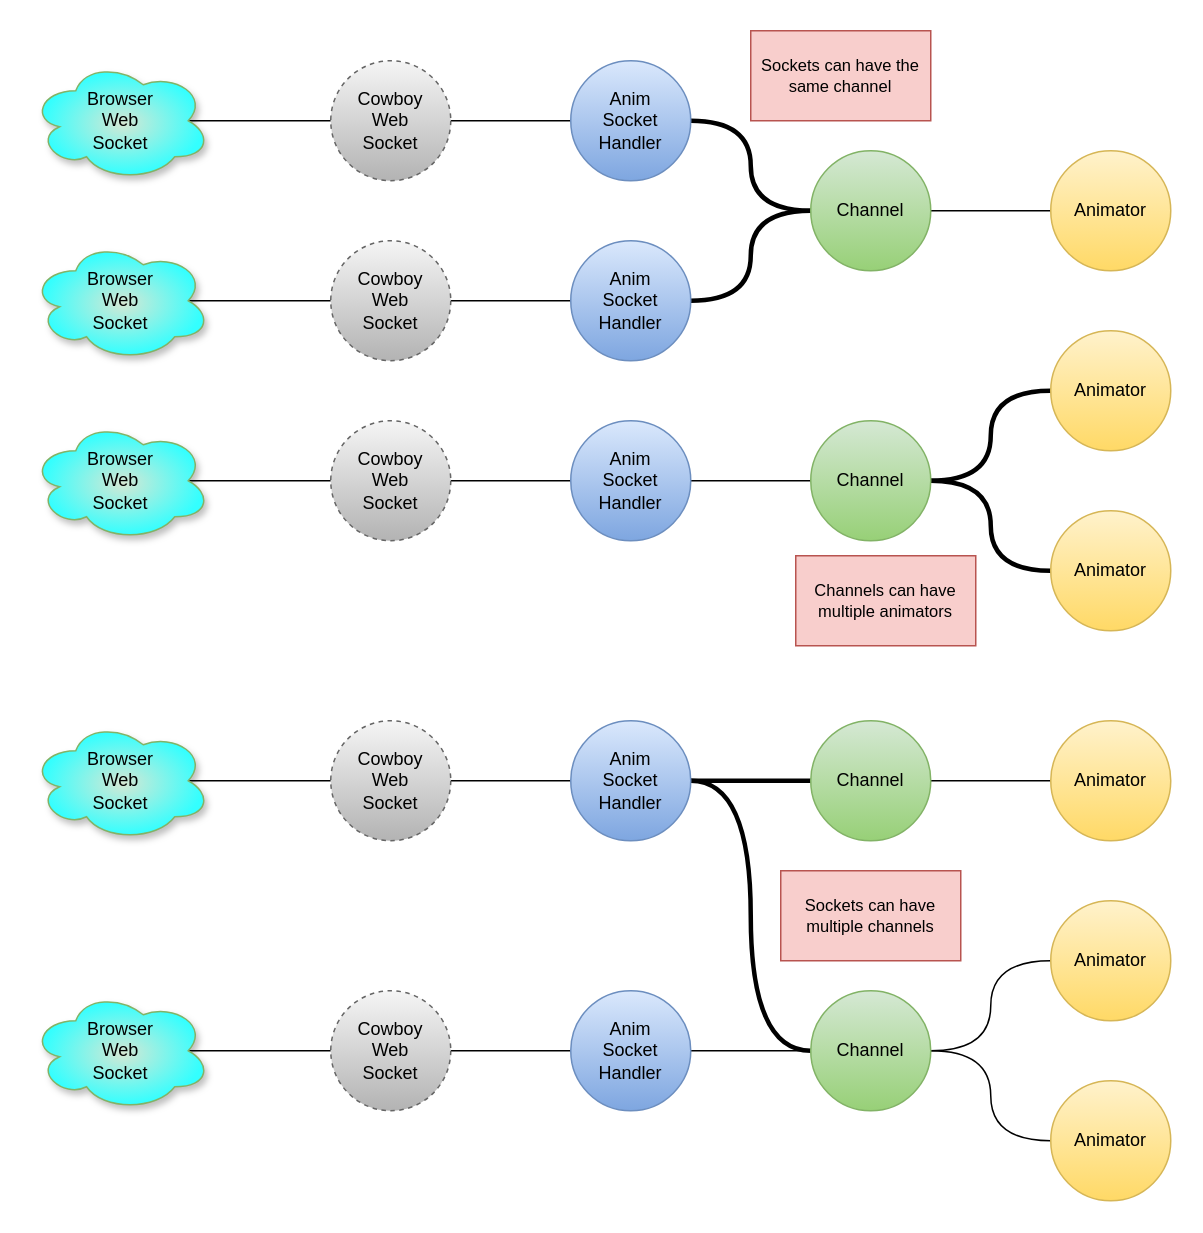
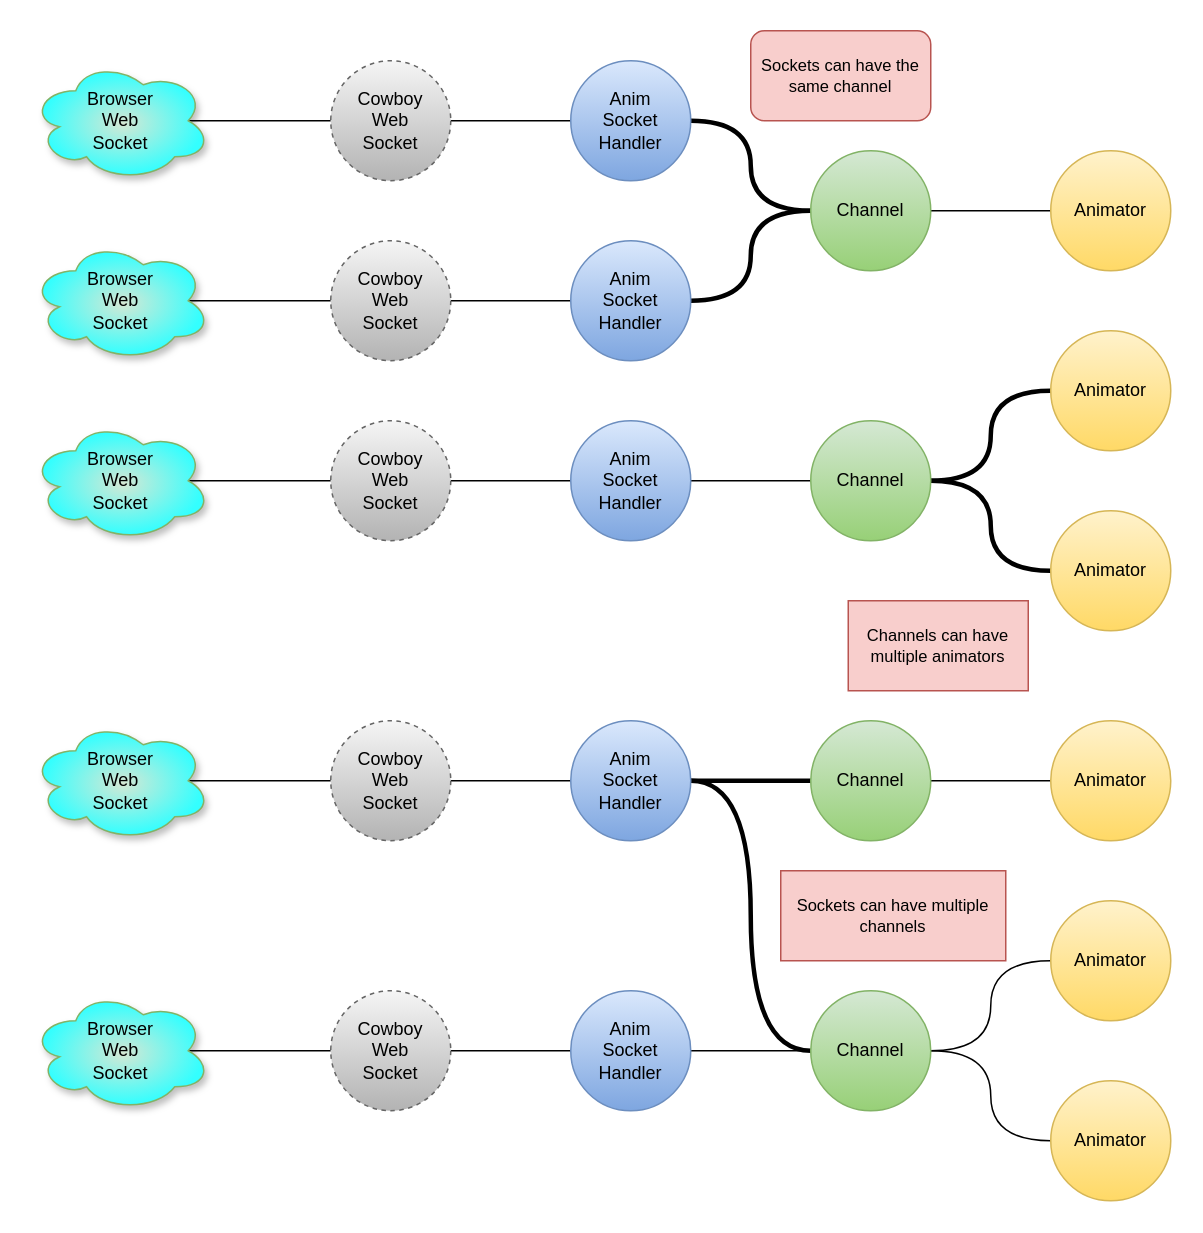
  <mxCell id="0" />
  <mxCell id="1" parent="0" />
  <mxCell id="2" style="edgeStyle=orthogonalEdgeStyle;rounded=0;orthogonalLoop=1;jettySize=auto;html=1;exitX=0.875;exitY=0.5;exitDx=0;exitDy=0;exitPerimeter=0;entryX=0;entryY=0.5;entryDx=0;entryDy=0;endArrow=none;startFill=0;" edge="1" parent="1" source="3" target="5"><mxGeometry relative="1" as="geometry" /></mxCell>
  <mxCell id="3" value="Browser&lt;div&gt;Web&lt;/div&gt;&lt;div&gt;Socket&lt;/div&gt;" style="ellipse;shape=cloud;whiteSpace=wrap;html=1;fillStyle=auto;fillColor=#d5e8d4;strokeColor=#82b366;gradientColor=#33FFFF;gradientDirection=radial;shadow=1;" vertex="1" parent="1"><mxGeometry x="20" y="40" width="120" height="80" as="geometry" /></mxCell>
  <mxCell id="4" style="edgeStyle=orthogonalEdgeStyle;shape=connector;rounded=0;orthogonalLoop=1;jettySize=auto;html=1;exitX=1;exitY=0.5;exitDx=0;exitDy=0;entryX=0;entryY=0.5;entryDx=0;entryDy=0;strokeColor=default;align=center;verticalAlign=middle;fontFamily=Helvetica;fontSize=11;fontColor=default;labelBackgroundColor=default;startFill=0;endArrow=none;" edge="1" parent="1" source="5" target="7"><mxGeometry relative="1" as="geometry" /></mxCell>
  <mxCell id="5" value="Cowboy&lt;div&gt;Web&lt;/div&gt;&lt;div&gt;Socket&lt;/div&gt;" style="ellipse;whiteSpace=wrap;html=1;aspect=fixed;dashed=1;fillColor=#f5f5f5;strokeColor=#666666;gradientColor=#b3b3b3;" vertex="1" parent="1"><mxGeometry x="220" y="40" width="80" height="80" as="geometry" /></mxCell>
  <mxCell id="6" style="edgeStyle=orthogonalEdgeStyle;shape=connector;rounded=0;orthogonalLoop=1;jettySize=auto;html=1;exitX=1;exitY=0.5;exitDx=0;exitDy=0;entryX=0;entryY=0.5;entryDx=0;entryDy=0;strokeColor=default;align=center;verticalAlign=middle;fontFamily=Helvetica;fontSize=11;fontColor=default;labelBackgroundColor=default;startFill=0;endArrow=none;curved=1;strokeWidth=3;" edge="1" parent="1" source="7" target="21"><mxGeometry relative="1" as="geometry" /></mxCell>
  <mxCell id="7" value="Anim&lt;div&gt;Socket&lt;/div&gt;&lt;div&gt;Handler&lt;/div&gt;" style="ellipse;whiteSpace=wrap;html=1;aspect=fixed;fillColor=#dae8fc;gradientColor=#7ea6e0;strokeColor=#6c8ebf;" vertex="1" parent="1"><mxGeometry x="380" y="40" width="80" height="80" as="geometry" /></mxCell>
  <mxCell id="8" style="edgeStyle=orthogonalEdgeStyle;rounded=0;orthogonalLoop=1;jettySize=auto;html=1;exitX=0.875;exitY=0.5;exitDx=0;exitDy=0;exitPerimeter=0;entryX=0;entryY=0.5;entryDx=0;entryDy=0;endArrow=none;startFill=0;" edge="1" source="9" target="11" parent="1"><mxGeometry relative="1" as="geometry" /></mxCell>
  <mxCell id="9" value="Browser&lt;div&gt;Web&lt;/div&gt;&lt;div&gt;Socket&lt;/div&gt;" style="ellipse;shape=cloud;whiteSpace=wrap;html=1;fillStyle=auto;fillColor=#d5e8d4;strokeColor=#82b366;gradientColor=#33FFFF;gradientDirection=radial;shadow=1;" vertex="1" parent="1"><mxGeometry x="20" y="160" width="120" height="80" as="geometry" /></mxCell>
  <mxCell id="10" style="edgeStyle=orthogonalEdgeStyle;shape=connector;rounded=0;orthogonalLoop=1;jettySize=auto;html=1;exitX=1;exitY=0.5;exitDx=0;exitDy=0;entryX=0;entryY=0.5;entryDx=0;entryDy=0;strokeColor=default;align=center;verticalAlign=middle;fontFamily=Helvetica;fontSize=11;fontColor=default;labelBackgroundColor=default;startFill=0;endArrow=none;" edge="1" source="11" target="13" parent="1"><mxGeometry relative="1" as="geometry" /></mxCell>
  <mxCell id="11" value="Cowboy&lt;div&gt;Web&lt;/div&gt;&lt;div&gt;Socket&lt;/div&gt;" style="ellipse;whiteSpace=wrap;html=1;aspect=fixed;dashed=1;fillColor=#f5f5f5;strokeColor=#666666;gradientColor=#b3b3b3;" vertex="1" parent="1"><mxGeometry x="220" y="160" width="80" height="80" as="geometry" /></mxCell>
  <mxCell id="12" style="edgeStyle=orthogonalEdgeStyle;shape=connector;rounded=0;orthogonalLoop=1;jettySize=auto;html=1;exitX=1;exitY=0.5;exitDx=0;exitDy=0;entryX=0;entryY=0.5;entryDx=0;entryDy=0;strokeColor=default;align=center;verticalAlign=middle;fontFamily=Helvetica;fontSize=11;fontColor=default;labelBackgroundColor=default;startFill=0;endArrow=none;curved=1;strokeWidth=3;" edge="1" parent="1" source="13" target="21"><mxGeometry relative="1" as="geometry" /></mxCell>
  <mxCell id="13" value="Anim&lt;div&gt;Socket&lt;/div&gt;&lt;div&gt;Handler&lt;/div&gt;" style="ellipse;whiteSpace=wrap;html=1;aspect=fixed;fillColor=#dae8fc;gradientColor=#7ea6e0;strokeColor=#6c8ebf;" vertex="1" parent="1"><mxGeometry x="380" y="160" width="80" height="80" as="geometry" /></mxCell>
  <mxCell id="14" style="edgeStyle=orthogonalEdgeStyle;rounded=0;orthogonalLoop=1;jettySize=auto;html=1;exitX=0.875;exitY=0.5;exitDx=0;exitDy=0;exitPerimeter=0;entryX=0;entryY=0.5;entryDx=0;entryDy=0;endArrow=none;startFill=0;" edge="1" source="15" target="17" parent="1"><mxGeometry relative="1" as="geometry" /></mxCell>
  <mxCell id="15" value="Browser&lt;div&gt;Web&lt;/div&gt;&lt;div&gt;Socket&lt;/div&gt;" style="ellipse;shape=cloud;whiteSpace=wrap;html=1;fillStyle=auto;fillColor=#d5e8d4;strokeColor=#82b366;gradientColor=#33FFFF;gradientDirection=radial;shadow=1;" vertex="1" parent="1"><mxGeometry x="20" y="280" width="120" height="80" as="geometry" /></mxCell>
  <mxCell id="16" style="edgeStyle=orthogonalEdgeStyle;shape=connector;rounded=0;orthogonalLoop=1;jettySize=auto;html=1;exitX=1;exitY=0.5;exitDx=0;exitDy=0;entryX=0;entryY=0.5;entryDx=0;entryDy=0;strokeColor=default;align=center;verticalAlign=middle;fontFamily=Helvetica;fontSize=11;fontColor=default;labelBackgroundColor=default;startFill=0;endArrow=none;" edge="1" source="17" target="19" parent="1"><mxGeometry relative="1" as="geometry" /></mxCell>
  <mxCell id="17" value="Cowboy&lt;div&gt;Web&lt;/div&gt;&lt;div&gt;Socket&lt;/div&gt;" style="ellipse;whiteSpace=wrap;html=1;aspect=fixed;dashed=1;fillColor=#f5f5f5;strokeColor=#666666;gradientColor=#b3b3b3;" vertex="1" parent="1"><mxGeometry x="220" y="280" width="80" height="80" as="geometry" /></mxCell>
  <mxCell id="18" style="edgeStyle=orthogonalEdgeStyle;shape=connector;curved=1;rounded=0;orthogonalLoop=1;jettySize=auto;html=1;exitX=1;exitY=0.5;exitDx=0;exitDy=0;entryX=0;entryY=0.5;entryDx=0;entryDy=0;strokeColor=default;align=center;verticalAlign=middle;fontFamily=Helvetica;fontSize=11;fontColor=default;labelBackgroundColor=default;startFill=0;endArrow=none;" edge="1" parent="1" source="19" target="24"><mxGeometry relative="1" as="geometry" /></mxCell>
  <mxCell id="19" value="Anim&lt;div&gt;Socket&lt;/div&gt;&lt;div&gt;Handler&lt;/div&gt;" style="ellipse;whiteSpace=wrap;html=1;aspect=fixed;fillColor=#dae8fc;gradientColor=#7ea6e0;strokeColor=#6c8ebf;" vertex="1" parent="1"><mxGeometry x="380" y="280" width="80" height="80" as="geometry" /></mxCell>
  <mxCell id="20" style="edgeStyle=orthogonalEdgeStyle;shape=connector;curved=1;rounded=0;orthogonalLoop=1;jettySize=auto;html=1;exitX=1;exitY=0.5;exitDx=0;exitDy=0;entryX=0;entryY=0.5;entryDx=0;entryDy=0;strokeColor=default;align=center;verticalAlign=middle;fontFamily=Helvetica;fontSize=11;fontColor=default;labelBackgroundColor=default;startFill=0;endArrow=none;" edge="1" parent="1" source="21" target="25"><mxGeometry relative="1" as="geometry" /></mxCell>
  <mxCell id="21" value="Channel" style="ellipse;whiteSpace=wrap;html=1;aspect=fixed;fillColor=#d5e8d4;gradientColor=#97d077;strokeColor=#82b366;" vertex="1" parent="1"><mxGeometry x="540" y="100" width="80" height="80" as="geometry" /></mxCell>
  <mxCell id="22" style="edgeStyle=orthogonalEdgeStyle;shape=connector;curved=1;rounded=0;orthogonalLoop=1;jettySize=auto;html=1;exitX=1;exitY=0.5;exitDx=0;exitDy=0;entryX=0;entryY=0.5;entryDx=0;entryDy=0;strokeColor=default;align=center;verticalAlign=middle;fontFamily=Helvetica;fontSize=11;fontColor=default;labelBackgroundColor=default;startFill=0;endArrow=none;strokeWidth=3;" edge="1" parent="1" source="24" target="26"><mxGeometry relative="1" as="geometry" /></mxCell>
  <mxCell id="23" style="edgeStyle=orthogonalEdgeStyle;shape=connector;curved=1;rounded=0;orthogonalLoop=1;jettySize=auto;html=1;exitX=1;exitY=0.5;exitDx=0;exitDy=0;entryX=0;entryY=0.5;entryDx=0;entryDy=0;strokeColor=default;align=center;verticalAlign=middle;fontFamily=Helvetica;fontSize=11;fontColor=default;labelBackgroundColor=default;startFill=0;endArrow=none;strokeWidth=3;" edge="1" parent="1" source="24" target="27"><mxGeometry relative="1" as="geometry" /></mxCell>
  <mxCell id="24" value="Channel" style="ellipse;whiteSpace=wrap;html=1;aspect=fixed;fillColor=#d5e8d4;gradientColor=#97d077;strokeColor=#82b366;" vertex="1" parent="1"><mxGeometry x="540" y="280" width="80" height="80" as="geometry" /></mxCell>
  <mxCell id="25" value="Animator" style="ellipse;whiteSpace=wrap;html=1;aspect=fixed;fillColor=#fff2cc;gradientColor=#ffd966;strokeColor=#d6b656;" vertex="1" parent="1"><mxGeometry x="700" y="100" width="80" height="80" as="geometry" /></mxCell>
  <mxCell id="26" value="Animator" style="ellipse;whiteSpace=wrap;html=1;aspect=fixed;fillColor=#fff2cc;gradientColor=#ffd966;strokeColor=#d6b656;" vertex="1" parent="1"><mxGeometry x="700" y="220" width="80" height="80" as="geometry" /></mxCell>
  <mxCell id="27" value="Animator" style="ellipse;whiteSpace=wrap;html=1;aspect=fixed;fillColor=#fff2cc;gradientColor=#ffd966;strokeColor=#d6b656;" vertex="1" parent="1"><mxGeometry x="700" y="340" width="80" height="80" as="geometry" /></mxCell>
  <mxCell id="28" style="edgeStyle=orthogonalEdgeStyle;rounded=0;orthogonalLoop=1;jettySize=auto;html=1;exitX=0.875;exitY=0.5;exitDx=0;exitDy=0;exitPerimeter=0;entryX=0;entryY=0.5;entryDx=0;entryDy=0;endArrow=none;startFill=0;" edge="1" source="29" target="31" parent="1"><mxGeometry relative="1" as="geometry" /></mxCell>
  <mxCell id="29" value="Browser&lt;div&gt;Web&lt;/div&gt;&lt;div&gt;Socket&lt;/div&gt;" style="ellipse;shape=cloud;whiteSpace=wrap;html=1;fillStyle=auto;fillColor=#d5e8d4;strokeColor=#82b366;gradientColor=#33FFFF;gradientDirection=radial;shadow=1;" vertex="1" parent="1"><mxGeometry x="20" y="480" width="120" height="80" as="geometry" /></mxCell>
  <mxCell id="30" style="edgeStyle=orthogonalEdgeStyle;shape=connector;rounded=0;orthogonalLoop=1;jettySize=auto;html=1;exitX=1;exitY=0.5;exitDx=0;exitDy=0;entryX=0;entryY=0.5;entryDx=0;entryDy=0;strokeColor=default;align=center;verticalAlign=middle;fontFamily=Helvetica;fontSize=11;fontColor=default;labelBackgroundColor=default;startFill=0;endArrow=none;" edge="1" source="31" target="34" parent="1"><mxGeometry relative="1" as="geometry" /></mxCell>
  <mxCell id="31" value="Cowboy&lt;div&gt;Web&lt;/div&gt;&lt;div&gt;Socket&lt;/div&gt;" style="ellipse;whiteSpace=wrap;html=1;aspect=fixed;dashed=1;fillColor=#f5f5f5;strokeColor=#666666;gradientColor=#b3b3b3;" vertex="1" parent="1"><mxGeometry x="220" y="480" width="80" height="80" as="geometry" /></mxCell>
  <mxCell id="32" style="edgeStyle=orthogonalEdgeStyle;shape=connector;rounded=0;orthogonalLoop=1;jettySize=auto;html=1;exitX=1;exitY=0.5;exitDx=0;exitDy=0;entryX=0;entryY=0.5;entryDx=0;entryDy=0;strokeColor=default;align=center;verticalAlign=middle;fontFamily=Helvetica;fontSize=11;fontColor=default;labelBackgroundColor=default;startFill=0;endArrow=none;curved=1;strokeWidth=3;" edge="1" source="34" target="42" parent="1"><mxGeometry relative="1" as="geometry" /></mxCell>
  <mxCell id="33" style="edgeStyle=orthogonalEdgeStyle;shape=connector;curved=1;rounded=0;orthogonalLoop=1;jettySize=auto;html=1;exitX=1;exitY=0.5;exitDx=0;exitDy=0;entryX=0;entryY=0.5;entryDx=0;entryDy=0;strokeColor=default;align=center;verticalAlign=middle;fontFamily=Helvetica;fontSize=11;fontColor=default;labelBackgroundColor=default;startFill=0;endArrow=none;strokeWidth=3;" edge="1" parent="1" source="34" target="45"><mxGeometry relative="1" as="geometry" /></mxCell>
  <mxCell id="34" value="Anim&lt;div&gt;Socket&lt;/div&gt;&lt;div&gt;Handler&lt;/div&gt;" style="ellipse;whiteSpace=wrap;html=1;aspect=fixed;fillColor=#dae8fc;gradientColor=#7ea6e0;strokeColor=#6c8ebf;" vertex="1" parent="1"><mxGeometry x="380" y="480" width="80" height="80" as="geometry" /></mxCell>
  <mxCell id="35" style="edgeStyle=orthogonalEdgeStyle;rounded=0;orthogonalLoop=1;jettySize=auto;html=1;exitX=0.875;exitY=0.5;exitDx=0;exitDy=0;exitPerimeter=0;entryX=0;entryY=0.5;entryDx=0;entryDy=0;endArrow=none;startFill=0;" edge="1" source="36" target="38" parent="1"><mxGeometry relative="1" as="geometry" /></mxCell>
  <mxCell id="36" value="Browser&lt;div&gt;Web&lt;/div&gt;&lt;div&gt;Socket&lt;/div&gt;" style="ellipse;shape=cloud;whiteSpace=wrap;html=1;fillStyle=auto;fillColor=#d5e8d4;strokeColor=#82b366;gradientColor=#33FFFF;gradientDirection=radial;shadow=1;" vertex="1" parent="1"><mxGeometry x="20" y="660" width="120" height="80" as="geometry" /></mxCell>
  <mxCell id="37" style="edgeStyle=orthogonalEdgeStyle;shape=connector;rounded=0;orthogonalLoop=1;jettySize=auto;html=1;exitX=1;exitY=0.5;exitDx=0;exitDy=0;entryX=0;entryY=0.5;entryDx=0;entryDy=0;strokeColor=default;align=center;verticalAlign=middle;fontFamily=Helvetica;fontSize=11;fontColor=default;labelBackgroundColor=default;startFill=0;endArrow=none;" edge="1" source="38" target="40" parent="1"><mxGeometry relative="1" as="geometry" /></mxCell>
  <mxCell id="38" value="Cowboy&lt;div&gt;Web&lt;/div&gt;&lt;div&gt;Socket&lt;/div&gt;" style="ellipse;whiteSpace=wrap;html=1;aspect=fixed;dashed=1;fillColor=#f5f5f5;strokeColor=#666666;gradientColor=#b3b3b3;" vertex="1" parent="1"><mxGeometry x="220" y="660" width="80" height="80" as="geometry" /></mxCell>
  <mxCell id="39" style="edgeStyle=orthogonalEdgeStyle;shape=connector;curved=1;rounded=0;orthogonalLoop=1;jettySize=auto;html=1;exitX=1;exitY=0.5;exitDx=0;exitDy=0;entryX=0;entryY=0.5;entryDx=0;entryDy=0;strokeColor=default;align=center;verticalAlign=middle;fontFamily=Helvetica;fontSize=11;fontColor=default;labelBackgroundColor=default;startFill=0;endArrow=none;" edge="1" source="40" target="45" parent="1"><mxGeometry relative="1" as="geometry" /></mxCell>
  <mxCell id="40" value="Anim&lt;div&gt;Socket&lt;/div&gt;&lt;div&gt;Handler&lt;/div&gt;" style="ellipse;whiteSpace=wrap;html=1;aspect=fixed;fillColor=#dae8fc;gradientColor=#7ea6e0;strokeColor=#6c8ebf;" vertex="1" parent="1"><mxGeometry x="380" y="660" width="80" height="80" as="geometry" /></mxCell>
  <mxCell id="41" style="edgeStyle=orthogonalEdgeStyle;shape=connector;curved=1;rounded=0;orthogonalLoop=1;jettySize=auto;html=1;exitX=1;exitY=0.5;exitDx=0;exitDy=0;entryX=0;entryY=0.5;entryDx=0;entryDy=0;strokeColor=default;align=center;verticalAlign=middle;fontFamily=Helvetica;fontSize=11;fontColor=default;labelBackgroundColor=default;startFill=0;endArrow=none;" edge="1" source="42" target="46" parent="1"><mxGeometry relative="1" as="geometry" /></mxCell>
  <mxCell id="42" value="Channel" style="ellipse;whiteSpace=wrap;html=1;aspect=fixed;fillColor=#d5e8d4;gradientColor=#97d077;strokeColor=#82b366;" vertex="1" parent="1"><mxGeometry x="540" y="480" width="80" height="80" as="geometry" /></mxCell>
  <mxCell id="43" style="edgeStyle=orthogonalEdgeStyle;shape=connector;curved=1;rounded=0;orthogonalLoop=1;jettySize=auto;html=1;exitX=1;exitY=0.5;exitDx=0;exitDy=0;entryX=0;entryY=0.5;entryDx=0;entryDy=0;strokeColor=default;align=center;verticalAlign=middle;fontFamily=Helvetica;fontSize=11;fontColor=default;labelBackgroundColor=default;startFill=0;endArrow=none;strokeWidth=1;" edge="1" source="45" target="47" parent="1"><mxGeometry relative="1" as="geometry" /></mxCell>
  <mxCell id="44" style="edgeStyle=orthogonalEdgeStyle;shape=connector;curved=1;rounded=0;orthogonalLoop=1;jettySize=auto;html=1;exitX=1;exitY=0.5;exitDx=0;exitDy=0;entryX=0;entryY=0.5;entryDx=0;entryDy=0;strokeColor=default;align=center;verticalAlign=middle;fontFamily=Helvetica;fontSize=11;fontColor=default;labelBackgroundColor=default;startFill=0;endArrow=none;strokeWidth=1;" edge="1" source="45" target="48" parent="1"><mxGeometry relative="1" as="geometry" /></mxCell>
  <mxCell id="45" value="Channel" style="ellipse;whiteSpace=wrap;html=1;aspect=fixed;fillColor=#d5e8d4;gradientColor=#97d077;strokeColor=#82b366;" vertex="1" parent="1"><mxGeometry x="540" y="660" width="80" height="80" as="geometry" /></mxCell>
  <mxCell id="46" value="Animator" style="ellipse;whiteSpace=wrap;html=1;aspect=fixed;fillColor=#fff2cc;gradientColor=#ffd966;strokeColor=#d6b656;" vertex="1" parent="1"><mxGeometry x="700" y="480" width="80" height="80" as="geometry" /></mxCell>
  <mxCell id="47" value="Animator" style="ellipse;whiteSpace=wrap;html=1;aspect=fixed;fillColor=#fff2cc;gradientColor=#ffd966;strokeColor=#d6b656;" vertex="1" parent="1"><mxGeometry x="700" y="600" width="80" height="80" as="geometry" /></mxCell>
  <mxCell id="48" value="Animator" style="ellipse;whiteSpace=wrap;html=1;aspect=fixed;fillColor=#fff2cc;gradientColor=#ffd966;strokeColor=#d6b656;" vertex="1" parent="1"><mxGeometry x="700" y="720" width="80" height="80" as="geometry" /></mxCell>
- <mxCell id="49" value="Sockets can have multiple channels" style="rounded=0;whiteSpace=wrap;html=1;fontFamily=Helvetica;fontSize=11;labelBackgroundColor=none;fillColor=#f8cecc;strokeColor=#b85450;" vertex="1" parent="1"><mxGeometry x="520" y="580" width="120" height="60" as="geometry" /></mxCell>
- <mxCell id="50" value="Channels can have multiple animators" style="rounded=0;whiteSpace=wrap;html=1;fontFamily=Helvetica;fontSize=11;labelBackgroundColor=none;fillColor=#f8cecc;strokeColor=#b85450;" vertex="1" parent="1"><mxGeometry x="530" y="370" width="120" height="60" as="geometry" /></mxCell>
- <mxCell id="51" value="Sockets can have the same channel" style="rounded=0;whiteSpace=wrap;html=1;fontFamily=Helvetica;fontSize=11;labelBackgroundColor=none;fillColor=#f8cecc;strokeColor=#b85450;" vertex="1" parent="1"><mxGeometry x="500" y="20" width="120" height="60" as="geometry" /></mxCell>
+ <mxCell id="49" value="Sockets can have multiple channels" style="rounded=0;whiteSpace=wrap;html=1;fontFamily=Helvetica;fontSize=11;labelBackgroundColor=none;fillColor=#f8cecc;strokeColor=#b85450;" vertex="1" parent="1"><mxGeometry x="520" y="580" width="150" height="60" as="geometry" /></mxCell>
+ <mxCell id="50" value="Channels can have multiple animators" style="rounded=0;whiteSpace=wrap;html=1;fontFamily=Helvetica;fontSize=11;labelBackgroundColor=none;fillColor=#f8cecc;strokeColor=#b85450;" vertex="1" parent="1"><mxGeometry x="565" y="400" width="120" height="60" as="geometry" /></mxCell>
+ <mxCell id="51" value="Sockets can have the same channel" style="whiteSpace=wrap;html=1;fontFamily=Helvetica;fontSize=11;labelBackgroundColor=none;fillColor=#f8cecc;strokeColor=#b85450;rounded=1;" vertex="1" parent="1"><mxGeometry x="500" y="20" width="120" height="60" as="geometry" /></mxCell>
